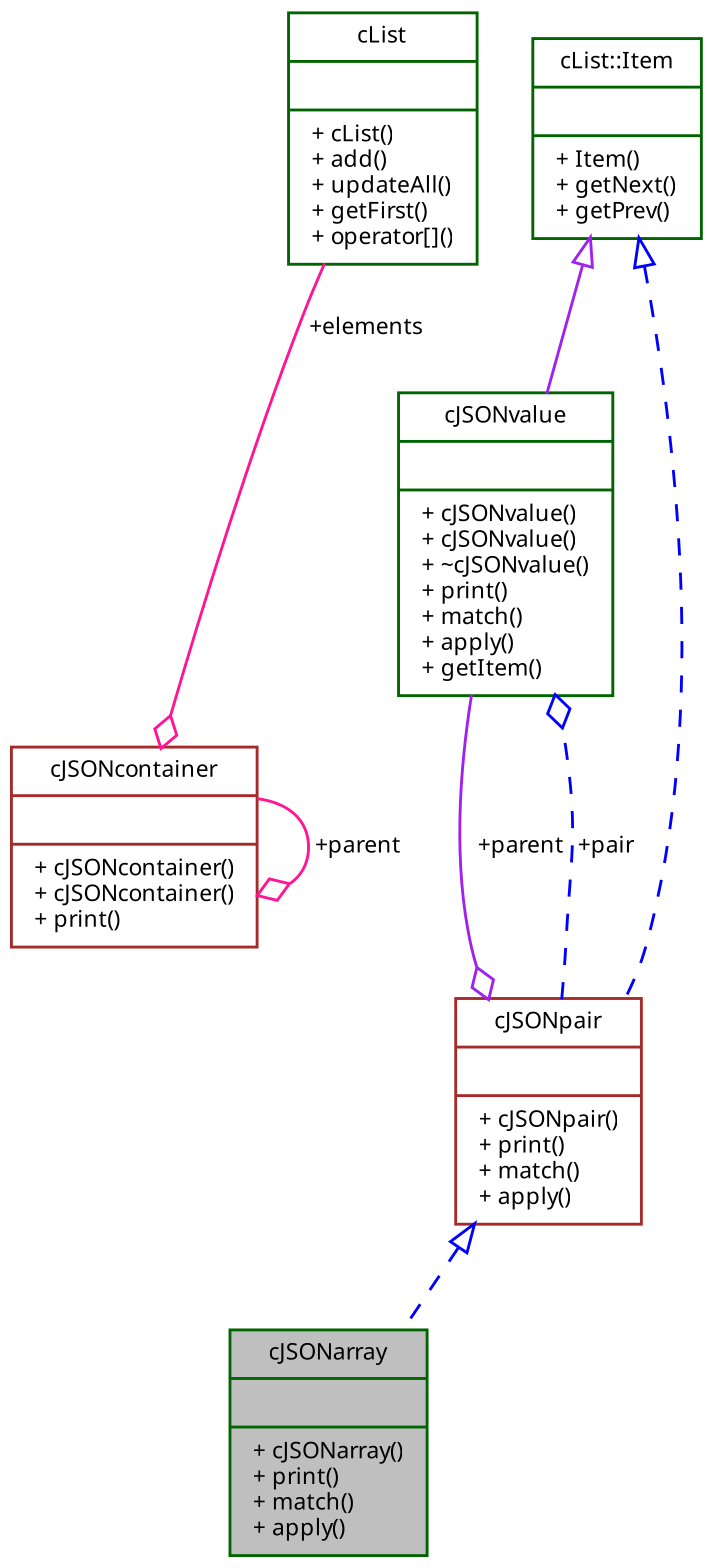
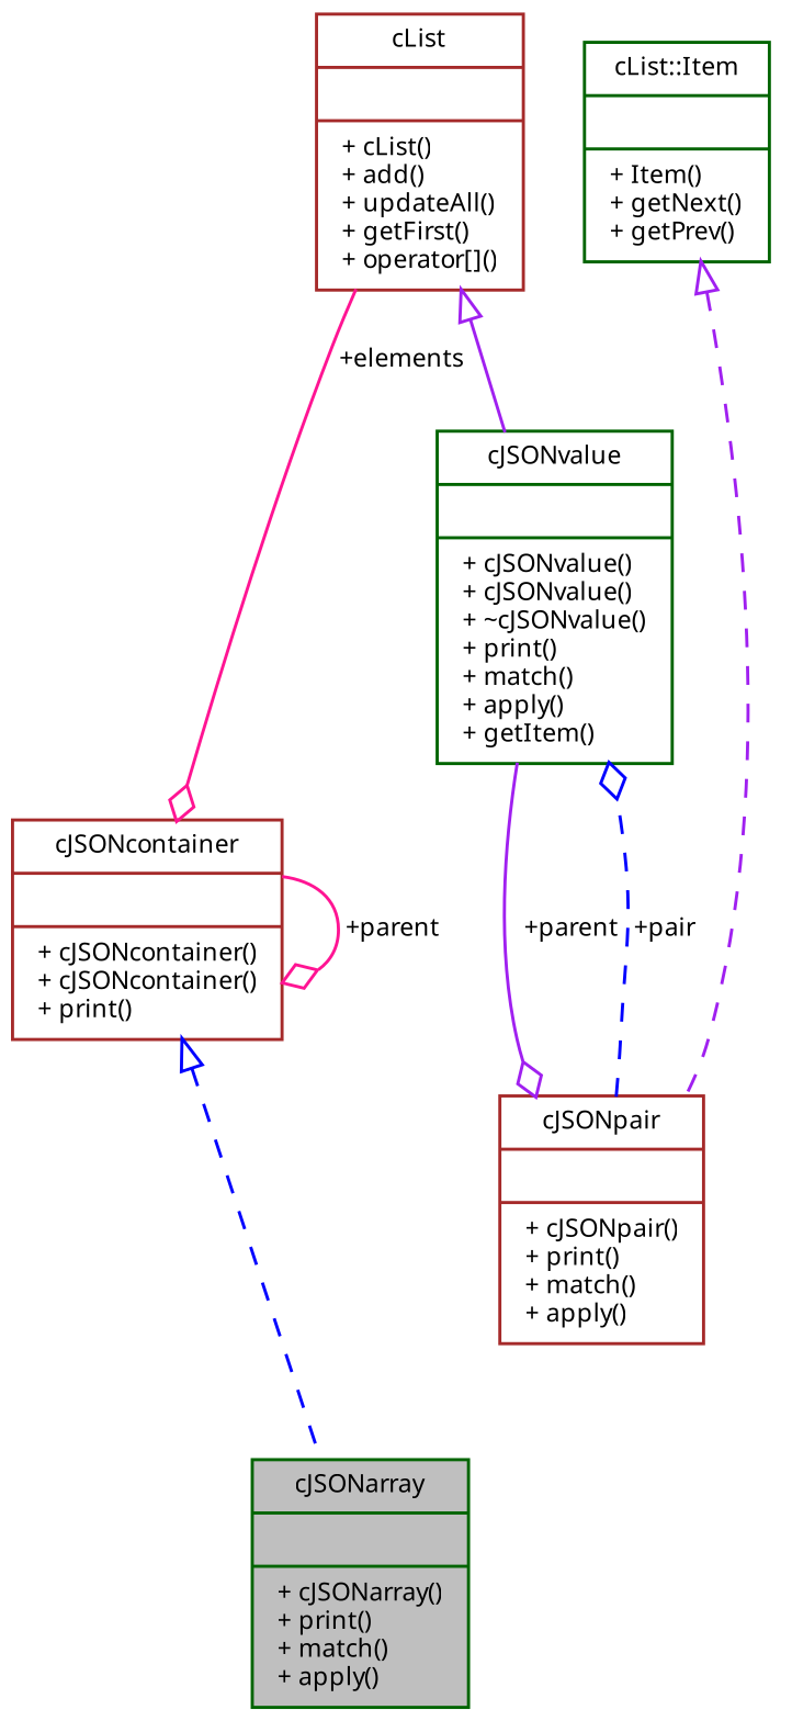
  digraph {
    node [color=darkgreen fillcolor=white fontname=Sans fontsize=8 shape=record style=filled]
    edge [color=purple fontname=Sans fontsize=8 labelfontname=Sans labelfontsize=8 style=solid arrowhead=odiamond]
    n1 [fillcolor=grey75 fontcolor=black height=0.2 label="{cJSONarray\n||+ cJSONarray()\l+ print()\l+ match()\l+ apply()\l}" width=0.4]
    n2 [color=brown height=0.2 label="{cJSONcontainer\n||+ cJSONcontainer()\l+ cJSONcontainer()\l+ print()\l}" width=0.4]
    n3 [height=0.2 label="{cJSONvalue\n||+ cJSONvalue()\l+ cJSONvalue()\l+ ~cJSONvalue()\l+ print()\l+ match()\l+ apply()\l+ getItem()\l}" width=0.4]
    n4 [color=brown height=0.2 label="{cJSONpair\n||+ cJSONpair()\l+ print()\l+ match()\l+ apply()\l}" width=0.4]
    n5 [height=0.2 label="{cList::Item\n||+ Item()\l+ getNext()\l+ getPrev()\l}" width=0.4]
-   n6 [height=0.2 label="{cList\n||+ cList()\l+ add()\l+ updateAll()\l+ getFirst()\l+ operator[]()\l}" width=0.4]
-   n4 -> n1 [arrowtail=onormal color=blue dir=back style=dashed arrowhead=""]
+   n6 [color=brown height=0.2 label="{cList\n||+ cList()\l+ add()\l+ updateAll()\l+ getFirst()\l+ operator[]()\l}" width=0.4]
+   n2 -> n1 [arrowtail=onormal color=blue dir=back style=dashed arrowhead=""]
    n2 -> n2 [color=deeppink label=" +parent"]
    n3 -> n4 [label=" +parent"]
    n4 -> n3 [color=blue label=" +pair" style=dashed]
-   n5 -> n3 [arrowtail=onormal dir=back arrowhead=""]
-   n5 -> n4 [arrowtail=onormal color=blue dir=back style=dashed arrowhead=""]
+   n6 -> n3 [arrowtail=onormal dir=back arrowhead=""]
+   n5 -> n4 [arrowtail=onormal dir=back style=dashed arrowhead=""]
    n6 -> n2 [color=deeppink label=" +elements"]
  }
